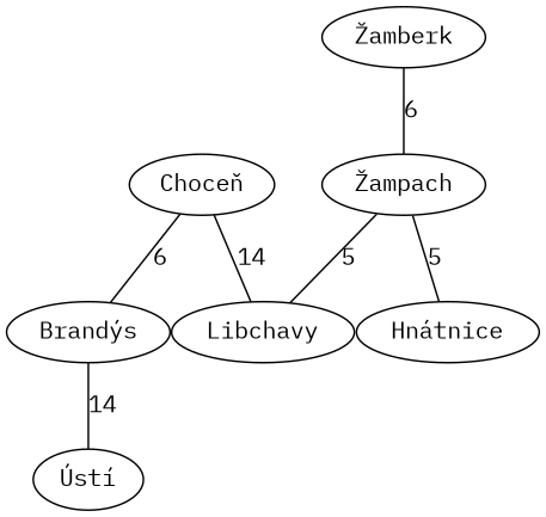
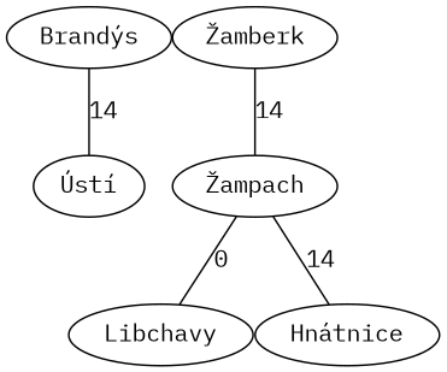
  digraph {
    fontname="IBM Plex Mono"
    nodesep=0
    node [fontname="IBM Plex Mono"]
    edge [dir=none fontname="IBM Plex Mono" weight=10]
    n1 [label="Ústí"]
    n2 [label=Libchavy]
    n3 [label="Hnátnice"]
    n4 [label="Brandýs"]
    n5 [label="Žampach"]
-   n6 [label="Choceň"]
    n7 [label="Žamberk"]
    n4 -> n1 [label=14]
-   n5 -> n2 [label=5]
-   n5 -> n3 [label=5]
-   n6 -> n2 [label=14]
-   n6 -> n4 [label=6]
-   n7 -> n5 [label=6]
+   n5 -> n2 [label=0]
+   n5 -> n3 [label=14]
+   n7 -> n5 [label=14]
  }
